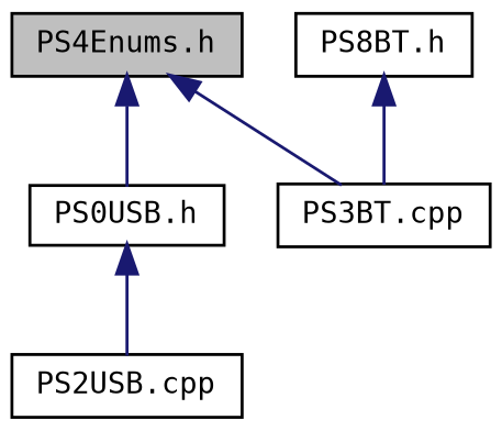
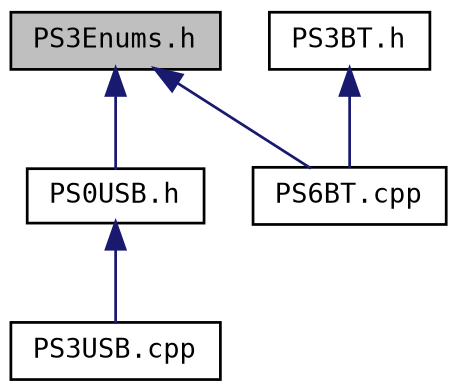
  digraph {
    fontname="DejaVu Sans Mono"
    node [color=black fillcolor=white fontname="DejaVu Sans Mono" fontsize=10 shape=record style=filled]
    edge [color=midnightblue dir=back fontname="DejaVu Sans Mono" fontsize=10 labelfontname=Helvetica labelfontsize=10 style=solid]
-   n1 [fillcolor=grey75 fontcolor=black height=0.2 label="PS4Enums.h" width=0.4]
+   n1 [fillcolor=grey75 fontcolor=black height=0.2 label="PS3Enums.h" width=0.4]
    n2 [height=0.2 label="PS0USB.h" width=0.4]
-   n3 [height=0.2 label="PS3BT.cpp" width=0.4]
-   n4 [height=0.2 label="PS8BT.h" width=0.4]
-   n5 [height=0.2 label="PS2USB.cpp" width=0.4]
+   n3 [height=0.2 label="PS6BT.cpp" width=0.4]
+   n4 [height=0.2 label="PS3BT.h" width=0.4]
+   n5 [height=0.2 label="PS3USB.cpp" width=0.4]
    n1 -> n2
    n1 -> n3
    n2 -> n5
    n4 -> n3
  }
